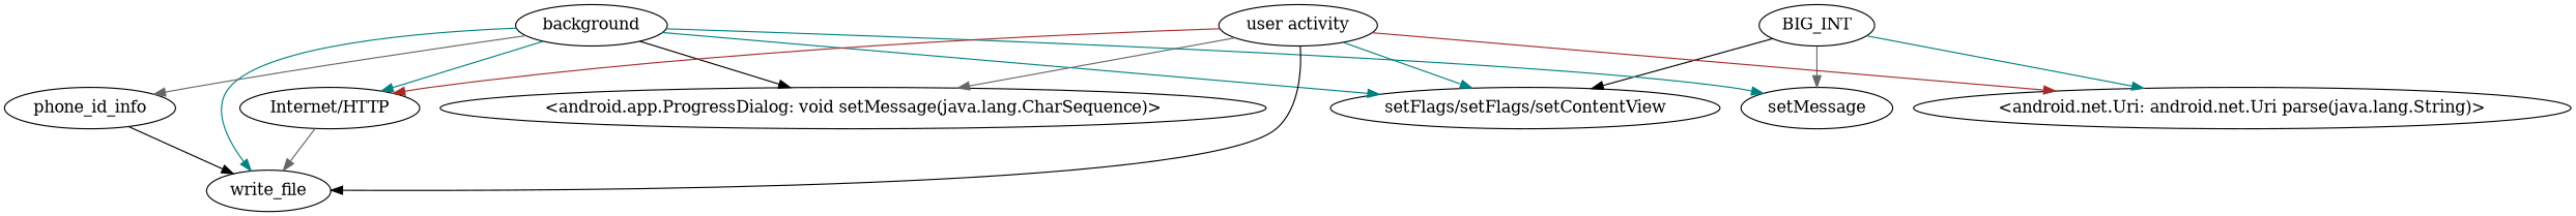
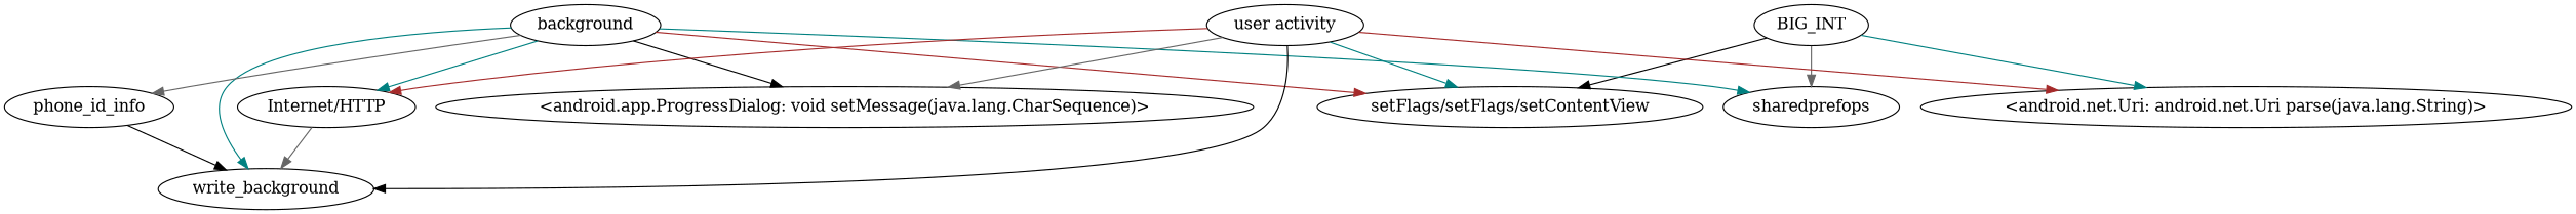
  strict digraph {
    "graph"="{}"
    node [domain=library type=merged]
    edge [color=teal deps=DATAFLOW type=DEP]
    "Internet/HTTP"
-   write_file
+   write_file [label=write_background]
    n3 [label="setFlags/setFlags/setContentView"]
    BIG_INT [type=CONST_INT]
-   sharedprefops [label=setMessage]
+   sharedprefops
    "<android.net.Uri: android.net.Uri parse(java.lang.String)>" [type=SENSITIVE_METHOD]
    phone_id_info
    background [type=entrypoint]
    "<android.app.ProgressDialog: void setMessage(java.lang.CharSequence)>" [type=SENSITIVE_METHOD]
    "user activity" [type=entrypoint]
    "Internet/HTTP" -> write_file [color=gray40]
    BIG_INT -> n3 [color=black]
    BIG_INT -> sharedprefops [color=gray40]
    BIG_INT -> "<android.net.Uri: android.net.Uri parse(java.lang.String)>"
    phone_id_info -> write_file [color=black deps="DATAFLOW-DATAFLOW"]
    background -> "Internet/HTTP" [deps="FROM_SENSITIVE_PARENT_TO_SENSITIVE_API-CALL-CALL-CALL"]
    background -> write_file [deps="FROM_SENSITIVE_PARENT_TO_SENSITIVE_API-CALL-CALL-CALL-DATAFLOW"]
-   background -> n3 [deps="FROM_SENSITIVE_PARENT_TO_SENSITIVE_API-CALL"]
+   background -> n3 [color=brown deps="FROM_SENSITIVE_PARENT_TO_SENSITIVE_API-CALL"]
    background -> sharedprefops [deps="FROM_SENSITIVE_PARENT_TO_SENSITIVE_API-CALL"]
    background -> phone_id_info [color=gray40 deps="FROM_SENSITIVE_PARENT_TO_SENSITIVE_API-CALL-CALL-CALL"]
    background -> "<android.app.ProgressDialog: void setMessage(java.lang.CharSequence)>" [color=black deps=FROM_SENSITIVE_PARENT_TO_SENSITIVE_API]
    "user activity" -> "Internet/HTTP" [color=brown deps="FROM_SENSITIVE_PARENT_TO_SENSITIVE_API-CALL-CALL-CALL"]
    "user activity" -> write_file [color=black deps="FROM_SENSITIVE_PARENT_TO_SENSITIVE_API-CALL-CALL-CALL-DATAFLOW"]
    "user activity" -> n3 [deps="FROM_SENSITIVE_PARENT_TO_SENSITIVE_API-CALL-CALL"]
    "user activity" -> "<android.net.Uri: android.net.Uri parse(java.lang.String)>" [color=brown deps="FROM_SENSITIVE_PARENT_TO_SENSITIVE_API-CALL"]
    "user activity" -> "<android.app.ProgressDialog: void setMessage(java.lang.CharSequence)>" [color=gray40 deps="FROM_SENSITIVE_PARENT_TO_SENSITIVE_API-CALL"]
  }
